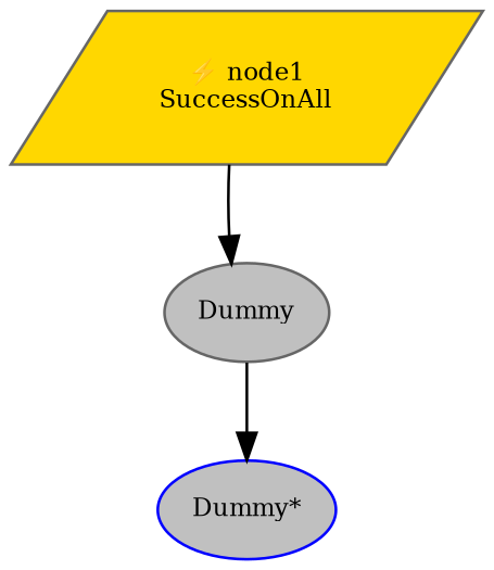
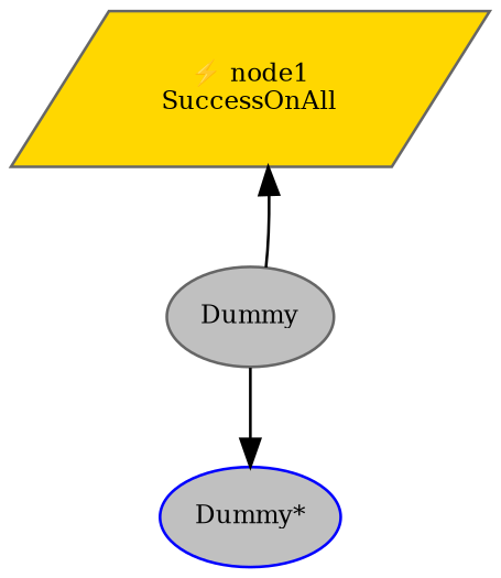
  digraph {
    fontname="times-roman"
    ordering=out
    node [color=gray40 fillcolor=gray fontcolor=black fontname="times-roman" fontsize=9 shape=ellipse style=filled]
    edge [fontname="times-roman"]
    n1 [fillcolor=gold label="⚡ node1\nSuccessOnAll" shape=parallelogram]
    n2 [label=Dummy]
    n3 [color=blue label="Dummy*"]
-   n1 -> n2
+   n2 -> n1
    n2 -> n3
  }
